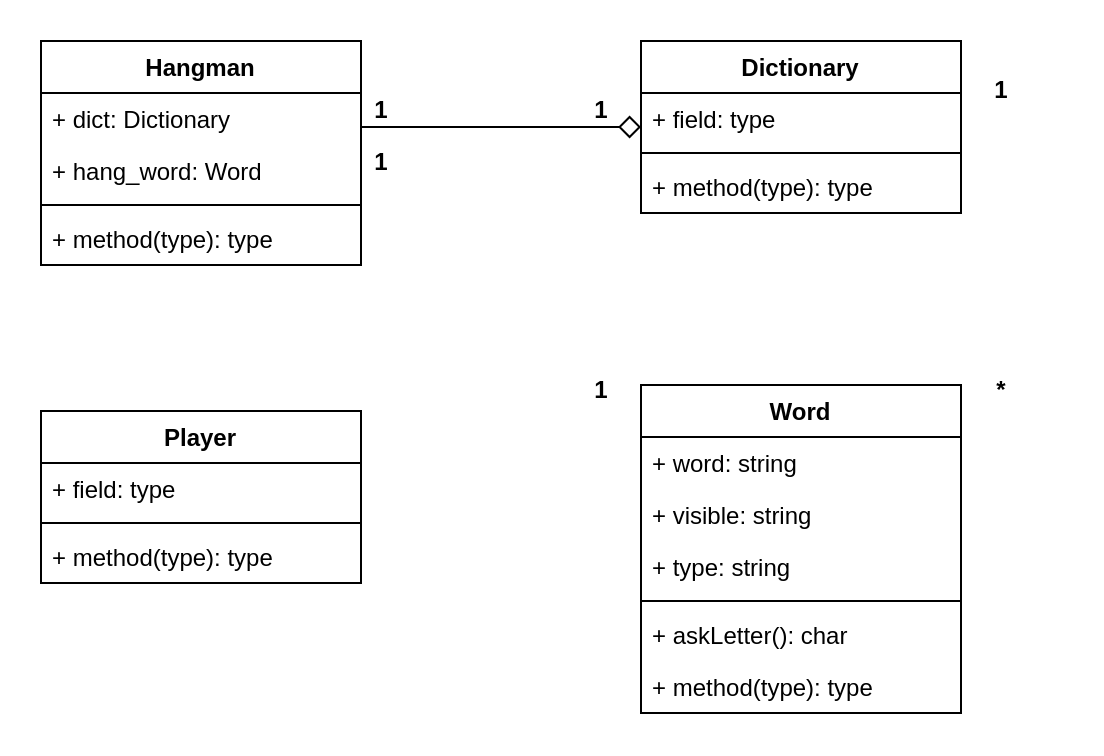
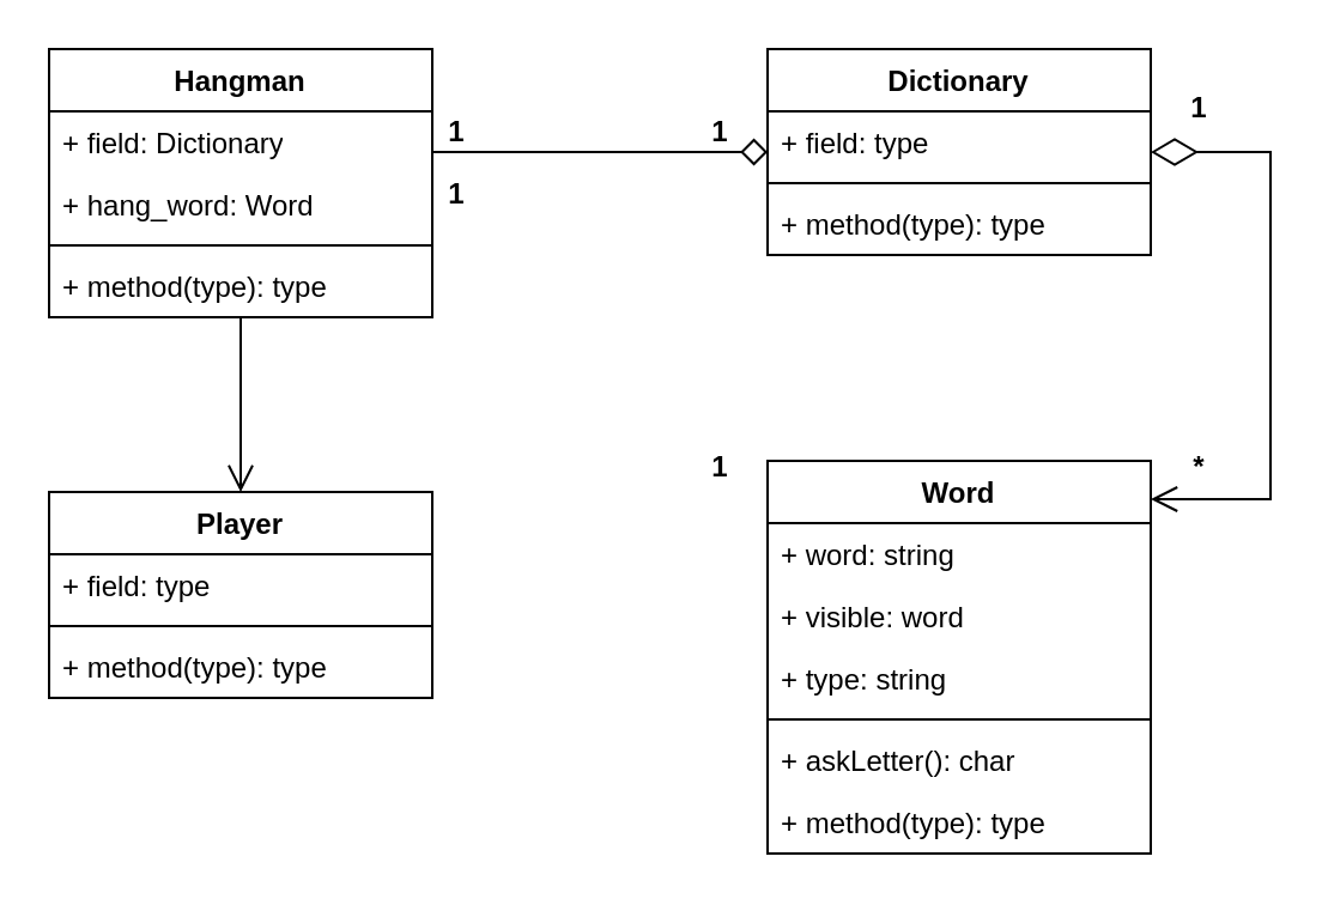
  <mxCell id="0" />
  <mxCell id="1" parent="0" />
  <mxCell id="2" value="Word" style="swimlane;fontStyle=1;align=center;verticalAlign=top;childLayout=stackLayout;horizontal=1;startSize=26;horizontalStack=0;resizeParent=1;resizeParentMax=0;resizeLast=0;collapsible=1;marginBottom=0;whiteSpace=wrap;html=1;" vertex="1" parent="1"><mxGeometry x="320" y="192" width="160" height="164" as="geometry"><mxRectangle x="290" y="60" width="100" height="30" as="alternateBounds" /></mxGeometry></mxCell>
  <mxCell id="3" value="+ word: string" style="text;strokeColor=none;fillColor=none;align=left;verticalAlign=top;spacingLeft=4;spacingRight=4;overflow=hidden;rotatable=0;points=[[0,0.5],[1,0.5]];portConstraint=eastwest;whiteSpace=wrap;html=1;" vertex="1" parent="2"><mxGeometry y="26" width="160" height="26" as="geometry" /></mxCell>
- <mxCell id="4" value="+ visible: string" style="text;strokeColor=none;fillColor=none;align=left;verticalAlign=top;spacingLeft=4;spacingRight=4;overflow=hidden;rotatable=0;points=[[0,0.5],[1,0.5]];portConstraint=eastwest;whiteSpace=wrap;html=1;" vertex="1" parent="2"><mxGeometry y="52" width="160" height="26" as="geometry" /></mxCell>
+ <mxCell id="4" value="+ visible: word" style="text;strokeColor=none;fillColor=none;align=left;verticalAlign=top;spacingLeft=4;spacingRight=4;overflow=hidden;rotatable=0;points=[[0,0.5],[1,0.5]];portConstraint=eastwest;whiteSpace=wrap;html=1;" vertex="1" parent="2"><mxGeometry y="52" width="160" height="26" as="geometry" /></mxCell>
  <mxCell id="5" value="+ type: string" style="text;strokeColor=none;fillColor=none;align=left;verticalAlign=top;spacingLeft=4;spacingRight=4;overflow=hidden;rotatable=0;points=[[0,0.5],[1,0.5]];portConstraint=eastwest;whiteSpace=wrap;html=1;" vertex="1" parent="2"><mxGeometry y="78" width="160" height="26" as="geometry" /></mxCell>
  <mxCell id="6" value="" style="line;strokeWidth=1;fillColor=none;align=left;verticalAlign=middle;spacingTop=-1;spacingLeft=3;spacingRight=3;rotatable=0;labelPosition=right;points=[];portConstraint=eastwest;strokeColor=inherit;" vertex="1" parent="2"><mxGeometry y="104" width="160" height="8" as="geometry" /></mxCell>
  <mxCell id="7" value="+ askLetter(): char" style="text;strokeColor=none;fillColor=none;align=left;verticalAlign=top;spacingLeft=4;spacingRight=4;overflow=hidden;rotatable=0;points=[[0,0.5],[1,0.5]];portConstraint=eastwest;whiteSpace=wrap;html=1;" vertex="1" parent="2"><mxGeometry y="112" width="160" height="26" as="geometry" /></mxCell>
  <mxCell id="8" value="+ method(type): type" style="text;strokeColor=none;fillColor=none;align=left;verticalAlign=top;spacingLeft=4;spacingRight=4;overflow=hidden;rotatable=0;points=[[0,0.5],[1,0.5]];portConstraint=eastwest;whiteSpace=wrap;html=1;" vertex="1" parent="2"><mxGeometry y="138" width="160" height="26" as="geometry" /></mxCell>
  <mxCell id="9" style="edgeStyle=orthogonalEdgeStyle;rounded=0;orthogonalLoop=1;jettySize=auto;html=1;endArrow=diamond;endFill=0;endSize=9;" edge="1" parent="1" source="10" target="16"><mxGeometry relative="1" as="geometry"><Array as="points"><mxPoint x="220" y="63" /><mxPoint x="220" y="63" /></Array></mxGeometry></mxCell>
  <mxCell id="10" value="Hangman" style="swimlane;fontStyle=1;align=center;verticalAlign=top;childLayout=stackLayout;horizontal=1;startSize=26;horizontalStack=0;resizeParent=1;resizeParentMax=0;resizeLast=0;collapsible=1;marginBottom=0;whiteSpace=wrap;html=1;" vertex="1" parent="1"><mxGeometry x="20" y="20" width="160" height="112" as="geometry" /></mxCell>
- <mxCell id="11" value="+ dict: Dictionary" style="text;strokeColor=none;fillColor=none;align=left;verticalAlign=top;spacingLeft=4;spacingRight=4;overflow=hidden;rotatable=0;points=[[0,0.5],[1,0.5]];portConstraint=eastwest;whiteSpace=wrap;html=1;" vertex="1" parent="10"><mxGeometry y="26" width="160" height="26" as="geometry" /></mxCell>
+ <mxCell id="11" value="+ field: Dictionary" style="text;strokeColor=none;fillColor=none;align=left;verticalAlign=top;spacingLeft=4;spacingRight=4;overflow=hidden;rotatable=0;points=[[0,0.5],[1,0.5]];portConstraint=eastwest;whiteSpace=wrap;html=1;" vertex="1" parent="10"><mxGeometry y="26" width="160" height="26" as="geometry" /></mxCell>
  <mxCell id="12" value="+ hang_word: Word" style="text;strokeColor=none;fillColor=none;align=left;verticalAlign=top;spacingLeft=4;spacingRight=4;overflow=hidden;rotatable=0;points=[[0,0.5],[1,0.5]];portConstraint=eastwest;whiteSpace=wrap;html=1;" vertex="1" parent="10"><mxGeometry y="52" width="160" height="26" as="geometry" /></mxCell>
  <mxCell id="13" value="" style="line;strokeWidth=1;fillColor=none;align=left;verticalAlign=middle;spacingTop=-1;spacingLeft=3;spacingRight=3;rotatable=0;labelPosition=right;points=[];portConstraint=eastwest;strokeColor=inherit;" vertex="1" parent="10"><mxGeometry y="78" width="160" height="8" as="geometry" /></mxCell>
  <mxCell id="14" value="+ method(type): type" style="text;strokeColor=none;fillColor=none;align=left;verticalAlign=top;spacingLeft=4;spacingRight=4;overflow=hidden;rotatable=0;points=[[0,0.5],[1,0.5]];portConstraint=eastwest;whiteSpace=wrap;html=1;" vertex="1" parent="10"><mxGeometry y="86" width="160" height="26" as="geometry" /></mxCell>
+ <mxCell id="15" style="edgeStyle=orthogonalEdgeStyle;rounded=0;orthogonalLoop=1;jettySize=auto;html=1;endArrow=open;endFill=0;startArrow=diamondThin;startFill=0;startSize=17;endSize=9;" edge="1" parent="1" source="16" target="2"><mxGeometry relative="1" as="geometry"><mxPoint x="500" y="61.999" as="sourcePoint" /><mxPoint x="410" y="182" as="targetPoint" /><Array as="points"><mxPoint x="530" y="63" /><mxPoint x="530" y="208" /></Array></mxGeometry></mxCell>
  <mxCell id="16" value="Dictionary" style="swimlane;fontStyle=1;align=center;verticalAlign=top;childLayout=stackLayout;horizontal=1;startSize=26;horizontalStack=0;resizeParent=1;resizeParentMax=0;resizeLast=0;collapsible=1;marginBottom=0;whiteSpace=wrap;html=1;" vertex="1" parent="1"><mxGeometry x="320" y="20" width="160" height="86" as="geometry" /></mxCell>
  <mxCell id="17" value="+ field: type" style="text;strokeColor=none;fillColor=none;align=left;verticalAlign=top;spacingLeft=4;spacingRight=4;overflow=hidden;rotatable=0;points=[[0,0.5],[1,0.5]];portConstraint=eastwest;whiteSpace=wrap;html=1;" vertex="1" parent="16"><mxGeometry y="26" width="160" height="26" as="geometry" /></mxCell>
  <mxCell id="18" value="" style="line;strokeWidth=1;fillColor=none;align=left;verticalAlign=middle;spacingTop=-1;spacingLeft=3;spacingRight=3;rotatable=0;labelPosition=right;points=[];portConstraint=eastwest;strokeColor=inherit;" vertex="1" parent="16"><mxGeometry y="52" width="160" height="8" as="geometry" /></mxCell>
  <mxCell id="19" value="+ method(type): type" style="text;strokeColor=none;fillColor=none;align=left;verticalAlign=top;spacingLeft=4;spacingRight=4;overflow=hidden;rotatable=0;points=[[0,0.5],[1,0.5]];portConstraint=eastwest;whiteSpace=wrap;html=1;" vertex="1" parent="16"><mxGeometry y="60" width="160" height="26" as="geometry" /></mxCell>
  <mxCell id="20" value="1" style="text;align=center;fontStyle=1;verticalAlign=middle;spacingLeft=3;spacingRight=3;strokeColor=none;rotatable=0;points=[[0,0.5],[1,0.5]];portConstraint=eastwest;html=1;" vertex="1" parent="1"><mxGeometry x="490" y="32" width="20" height="26" as="geometry" /></mxCell>
  <mxCell id="21" value="*" style="text;align=center;fontStyle=1;verticalAlign=middle;spacingLeft=3;spacingRight=3;strokeColor=none;rotatable=0;points=[[0,0.5],[1,0.5]];portConstraint=eastwest;html=1;" vertex="1" parent="1"><mxGeometry x="490" y="182" width="20" height="26" as="geometry" /></mxCell>
  <mxCell id="22" value="1" style="text;align=center;fontStyle=1;verticalAlign=middle;spacingLeft=3;spacingRight=3;strokeColor=none;rotatable=0;points=[[0,0.5],[1,0.5]];portConstraint=eastwest;html=1;" vertex="1" parent="1"><mxGeometry x="180" y="42" width="20" height="26" as="geometry" /></mxCell>
  <mxCell id="23" value="1" style="text;align=center;fontStyle=1;verticalAlign=middle;spacingLeft=3;spacingRight=3;strokeColor=none;rotatable=0;points=[[0,0.5],[1,0.5]];portConstraint=eastwest;html=1;" vertex="1" parent="1"><mxGeometry x="290" y="42" width="20" height="26" as="geometry" /></mxCell>
  <mxCell id="24" value="1" style="text;align=center;fontStyle=1;verticalAlign=middle;spacingLeft=3;spacingRight=3;strokeColor=none;rotatable=0;points=[[0,0.5],[1,0.5]];portConstraint=eastwest;html=1;" vertex="1" parent="1"><mxGeometry x="180" y="68" width="20" height="26" as="geometry" /></mxCell>
  <mxCell id="25" value="1" style="text;align=center;fontStyle=1;verticalAlign=middle;spacingLeft=3;spacingRight=3;strokeColor=none;rotatable=0;points=[[0,0.5],[1,0.5]];portConstraint=eastwest;html=1;" vertex="1" parent="1"><mxGeometry x="290" y="182" width="20" height="26" as="geometry" /></mxCell>
  <mxCell id="26" value="Player" style="swimlane;fontStyle=1;align=center;verticalAlign=top;childLayout=stackLayout;horizontal=1;startSize=26;horizontalStack=0;resizeParent=1;resizeParentMax=0;resizeLast=0;collapsible=1;marginBottom=0;whiteSpace=wrap;html=1;" vertex="1" parent="1"><mxGeometry x="20" y="205" width="160" height="86" as="geometry" /></mxCell>
  <mxCell id="27" value="+ field: type" style="text;strokeColor=none;fillColor=none;align=left;verticalAlign=top;spacingLeft=4;spacingRight=4;overflow=hidden;rotatable=0;points=[[0,0.5],[1,0.5]];portConstraint=eastwest;whiteSpace=wrap;html=1;" vertex="1" parent="26"><mxGeometry y="26" width="160" height="26" as="geometry" /></mxCell>
  <mxCell id="28" value="" style="line;strokeWidth=1;fillColor=none;align=left;verticalAlign=middle;spacingTop=-1;spacingLeft=3;spacingRight=3;rotatable=0;labelPosition=right;points=[];portConstraint=eastwest;strokeColor=inherit;" vertex="1" parent="26"><mxGeometry y="52" width="160" height="8" as="geometry" /></mxCell>
  <mxCell id="29" value="+ method(type): type" style="text;strokeColor=none;fillColor=none;align=left;verticalAlign=top;spacingLeft=4;spacingRight=4;overflow=hidden;rotatable=0;points=[[0,0.5],[1,0.5]];portConstraint=eastwest;whiteSpace=wrap;html=1;" vertex="1" parent="26"><mxGeometry y="60" width="160" height="26" as="geometry" /></mxCell>
+ <mxCell id="30" style="edgeStyle=orthogonalEdgeStyle;rounded=0;orthogonalLoop=1;jettySize=auto;html=1;endArrow=open;endFill=0;endSize=9;" edge="1" parent="1" source="10" target="26"><mxGeometry relative="1" as="geometry"><Array as="points" /></mxGeometry></mxCell>
